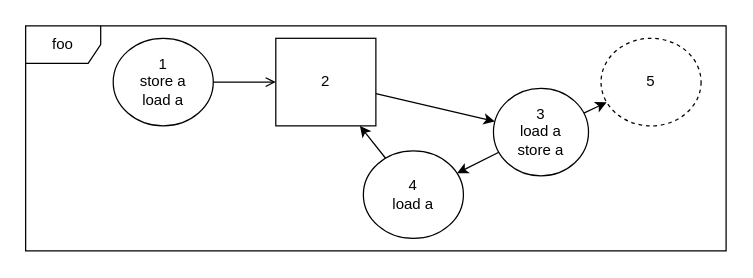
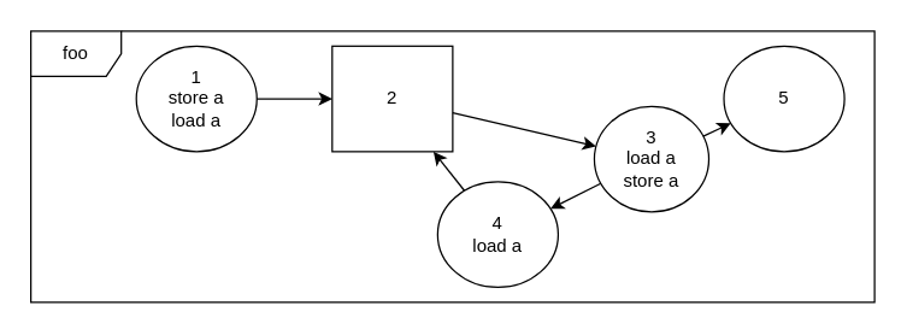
  <mxCell id="0" />
  <mxCell id="1" parent="0" />
  <mxCell id="2" value="foo" style="shape=umlFrame;whiteSpace=wrap;html=1;" vertex="1" parent="1"><mxGeometry x="20" y="20" width="560" height="180" as="geometry" /></mxCell>
  <mxCell id="3" value="1&lt;br&gt;store a&lt;br&gt;load a" style="ellipse;whiteSpace=wrap;html=1;" vertex="1" parent="1"><mxGeometry x="90" y="30" width="80" height="70" as="geometry" /></mxCell>
  <mxCell id="4" value="4&lt;br&gt;load a" style="ellipse;whiteSpace=wrap;html=1;" vertex="1" parent="1"><mxGeometry x="290" y="120" width="80" height="70" as="geometry" /></mxCell>
  <mxCell id="5" value="2" style="whiteSpace=wrap;html=1;rounded=0;" vertex="1" parent="1"><mxGeometry x="220" y="30" width="80" height="70" as="geometry" /></mxCell>
- <mxCell id="6" value="5" style="ellipse;whiteSpace=wrap;html=1;dashed=1;" vertex="1" parent="1"><mxGeometry x="480" y="30" width="80" height="70" as="geometry" /></mxCell>
+ <mxCell id="6" value="5" style="ellipse;whiteSpace=wrap;html=1;" vertex="1" parent="1"><mxGeometry x="480" y="30" width="80" height="70" as="geometry" /></mxCell>
  <mxCell id="7" value="3&lt;br&gt;load a&lt;br&gt;store a" style="ellipse;whiteSpace=wrap;html=1;" vertex="1" parent="1"><mxGeometry x="394" y="70" width="76" height="70" as="geometry" /></mxCell>
- <mxCell id="8" value="" style="endArrow=open;html=1;rounded=0;" edge="1" parent="1" source="3" target="5"><mxGeometry width="50" height="50" relative="1" as="geometry"><mxPoint x="90" y="370" as="sourcePoint" /><mxPoint x="140" y="320" as="targetPoint" /></mxGeometry></mxCell>
+ <mxCell id="8" value="" style="endArrow=classic;html=1;rounded=0;" edge="1" parent="1" source="3" target="5"><mxGeometry width="50" height="50" relative="1" as="geometry"><mxPoint x="90" y="370" as="sourcePoint" /><mxPoint x="140" y="320" as="targetPoint" /></mxGeometry></mxCell>
  <mxCell id="9" value="" style="endArrow=classic;html=1;rounded=0;" edge="1" parent="1" source="5" target="7"><mxGeometry width="50" height="50" relative="1" as="geometry"><mxPoint x="100" y="380" as="sourcePoint" /><mxPoint x="460" as="targetPoint" y="-30" /></mxGeometry></mxCell>
  <mxCell id="10" value="" style="endArrow=classic;html=1;rounded=0;" edge="1" parent="1" source="4" target="5"><mxGeometry width="50" height="50" relative="1" as="geometry"><mxPoint x="110" y="390" as="sourcePoint" /><mxPoint x="160" y="340" as="targetPoint" /></mxGeometry></mxCell>
  <mxCell id="11" value="" style="endArrow=classic;html=1;rounded=0;" edge="1" parent="1" source="7" target="4"><mxGeometry width="50" height="50" relative="1" as="geometry"><mxPoint x="430" y="155" as="sourcePoint" /><mxPoint x="210" y="390" as="targetPoint" /></mxGeometry></mxCell>
  <mxCell id="12" value="" style="endArrow=classic;html=1;rounded=0;" edge="1" parent="1" source="7" target="6"><mxGeometry width="50" height="50" relative="1" as="geometry"><mxPoint x="309.737" y="78.304" as="sourcePoint" /><mxPoint x="430" y="65" as="targetPoint" /></mxGeometry></mxCell>
